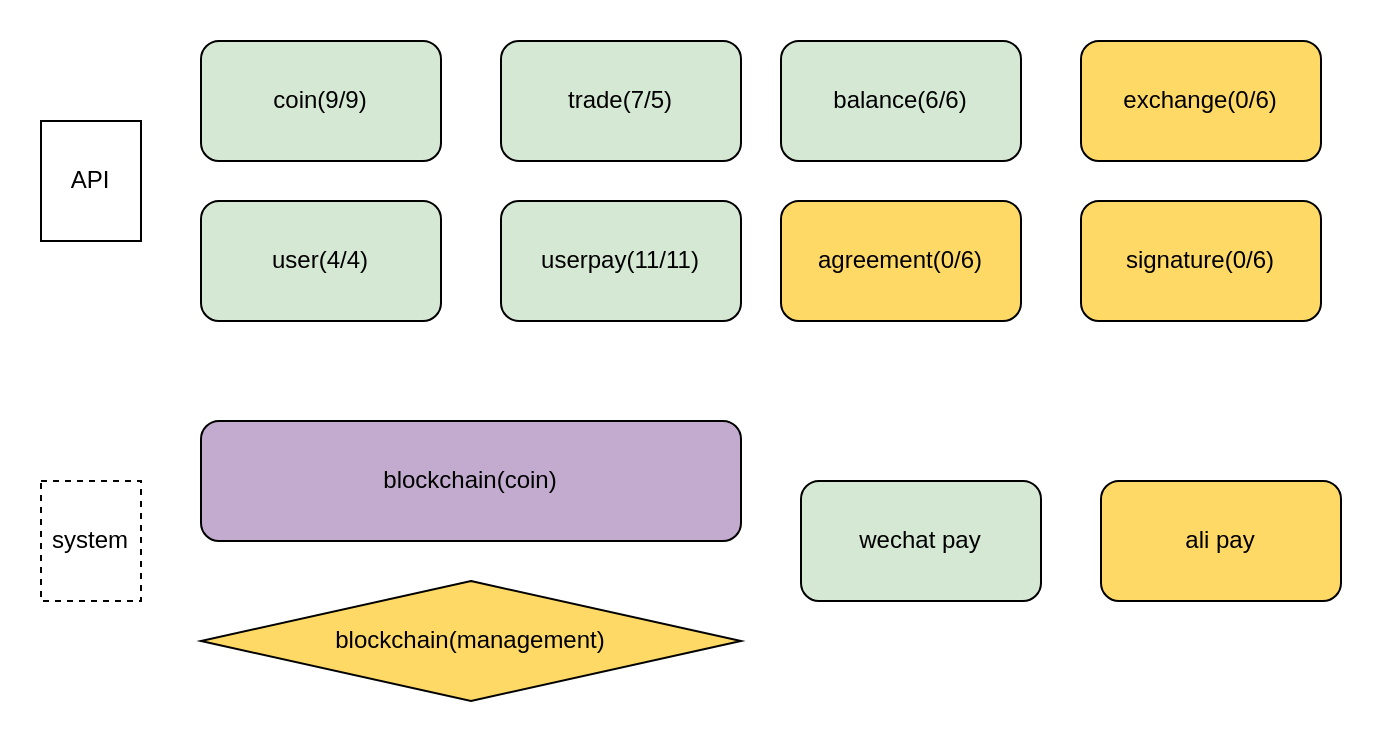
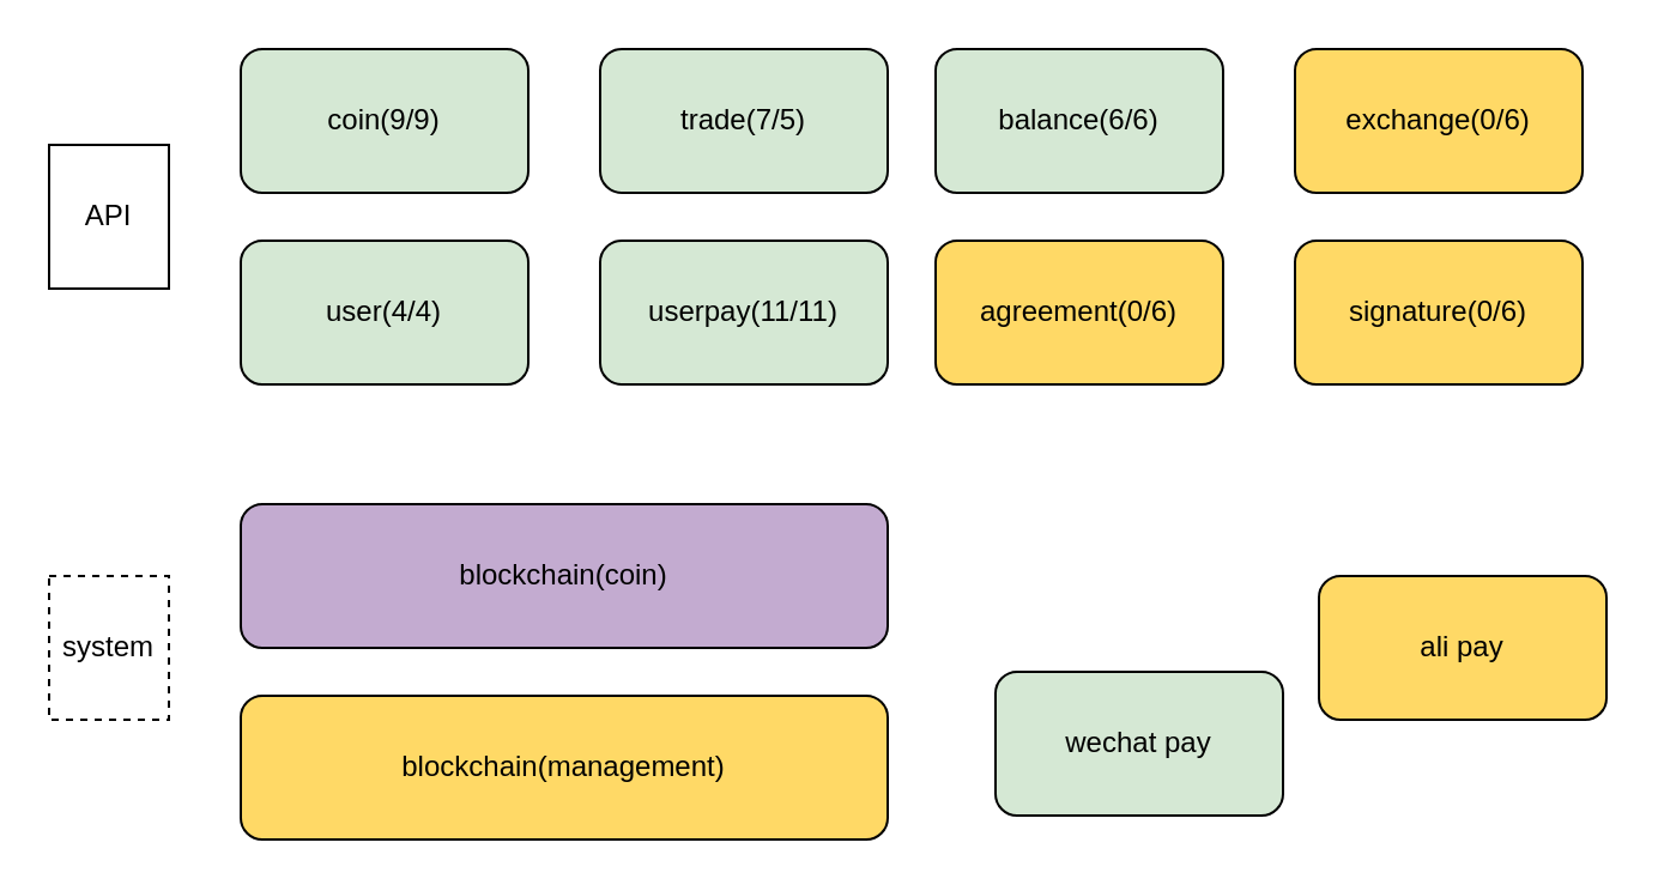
  <mxCell id="0" />
  <mxCell id="1" parent="0" />
  <mxCell id="2" value="" style="group" vertex="1" connectable="0" parent="1"><mxGeometry x="20" y="20" width="650" height="330" as="geometry" /></mxCell>
  <mxCell id="3" value="coin(9/9)" style="rounded=1;whiteSpace=wrap;html=1;fillColor=#D5E8D4;" vertex="1" parent="2"><mxGeometry x="80" width="120" height="60" as="geometry" /></mxCell>
  <mxCell id="4" value="user(4/4)" style="rounded=1;whiteSpace=wrap;html=1;fillColor=#D5E8D4;" vertex="1" parent="2"><mxGeometry x="80" y="80" width="120" height="60" as="geometry" /></mxCell>
  <mxCell id="5" value="API" style="rounded=0;whiteSpace=wrap;html=1;" vertex="1" parent="2"><mxGeometry y="40" width="50" height="60" as="geometry" /></mxCell>
  <mxCell id="6" value="trade(7/5)" style="rounded=1;whiteSpace=wrap;html=1;fillColor=#D5E8D4;" vertex="1" parent="2"><mxGeometry x="230" width="120" height="60" as="geometry" /></mxCell>
  <mxCell id="7" value="balance(6/6)" style="rounded=1;whiteSpace=wrap;html=1;fillColor=#D5E8D4;" vertex="1" parent="2"><mxGeometry x="370" width="120" height="60" as="geometry" /></mxCell>
  <mxCell id="8" value="agreement(0/6)" style="rounded=1;whiteSpace=wrap;html=1;fillColor=#FFD966;" vertex="1" parent="2"><mxGeometry x="370" y="80" width="120" height="60" as="geometry" /></mxCell>
  <mxCell id="9" value="userpay(11/11)" style="rounded=1;whiteSpace=wrap;html=1;fillColor=#D5E8D4;" vertex="1" parent="2"><mxGeometry x="230" y="80" width="120" height="60" as="geometry" /></mxCell>
  <mxCell id="10" value="exchange(0/6)" style="rounded=1;whiteSpace=wrap;html=1;fillColor=#FFD966;" vertex="1" parent="2"><mxGeometry x="520" width="120" height="60" as="geometry" /></mxCell>
  <mxCell id="11" value="signature(0/6)" style="rounded=1;whiteSpace=wrap;html=1;fillColor=#FFD966;" vertex="1" parent="2"><mxGeometry x="520" y="80" width="120" height="60" as="geometry" /></mxCell>
- <mxCell id="12" value="wechat pay" style="rounded=1;whiteSpace=wrap;html=1;fillColor=#D5E8D4;" vertex="1" parent="2"><mxGeometry x="380" y="220" width="120" height="60" as="geometry" /></mxCell>
+ <mxCell id="12" value="wechat pay" style="rounded=1;whiteSpace=wrap;html=1;fillColor=#D5E8D4;" vertex="1" parent="2"><mxGeometry x="395" y="260" width="120" height="60" as="geometry" /></mxCell>
  <mxCell id="13" value="ali pay" style="rounded=1;whiteSpace=wrap;html=1;fillColor=#FFD966;" vertex="1" parent="2"><mxGeometry x="530" y="220" width="120" height="60" as="geometry" /></mxCell>
  <mxCell id="14" value="blockchain(coin)" style="rounded=1;whiteSpace=wrap;html=1;fillColor=#C3ABD0;" vertex="1" parent="2"><mxGeometry x="80" y="190" width="270" height="60" as="geometry" /></mxCell>
- <mxCell id="15" value="blockchain(management)" style="rhombus;whiteSpace=wrap;html=1;fillColor=#FFD966;" vertex="1" parent="2"><mxGeometry x="80" y="270" width="270" height="60" as="geometry" /></mxCell>
+ <mxCell id="15" value="blockchain(management)" style="rounded=1;whiteSpace=wrap;html=1;fillColor=#FFD966;" vertex="1" parent="2"><mxGeometry x="80" y="270" width="270" height="60" as="geometry" /></mxCell>
  <mxCell id="16" value="system" style="rounded=0;whiteSpace=wrap;html=1;dashed=1;" vertex="1" parent="2"><mxGeometry y="220" width="50" height="60" as="geometry" /></mxCell>
